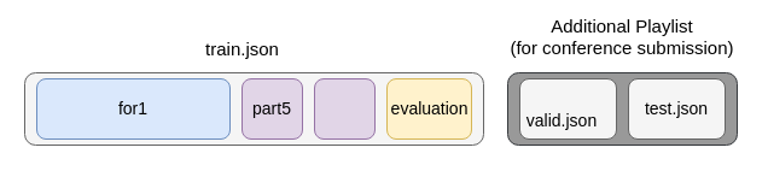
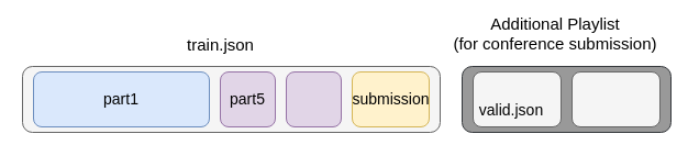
  <mxCell id="0" />
  <mxCell id="1" parent="0" />
  <mxCell id="2" value="" style="rounded=1;whiteSpace=wrap;html=1;fontSize=14;fontStyle=0;fillColor=#f5f5f5;strokeColor=#666666;fontColor=#333333;" parent="1" vertex="1"><mxGeometry x="20" y="60" width="380" height="60" as="geometry" /></mxCell>
  <mxCell id="3" value="" style="rounded=1;whiteSpace=wrap;html=1;strokeColor=#36393d;fontSize=14;fontStyle=0;fillColor=#999999;" parent="1" vertex="1"><mxGeometry x="420" y="60" width="190" height="60" as="geometry" /></mxCell>
  <mxCell id="4" value="train.json" style="text;html=1;strokeColor=none;fillColor=none;align=center;verticalAlign=middle;whiteSpace=wrap;rounded=0;fontSize=15;fontStyle=0" parent="1" vertex="1"><mxGeometry x="127.5" y="30" width="145" height="20" as="geometry" /></mxCell>
  <mxCell id="5" value="" style="rounded=1;whiteSpace=wrap;html=1;fontSize=14;fontStyle=0;fillColor=#fff2cc;strokeColor=#d6b656;" parent="1" vertex="1"><mxGeometry x="320" y="65" width="70" height="50" as="geometry" /></mxCell>
  <mxCell id="6" value="" style="rounded=1;whiteSpace=wrap;html=1;fontSize=14;fontStyle=0;fillColor=#e1d5e7;strokeColor=#9673a6;" parent="1" vertex="1"><mxGeometry x="260" y="65" width="50" height="50" as="geometry" /></mxCell>
  <mxCell id="7" value="" style="rounded=1;whiteSpace=wrap;html=1;fontSize=14;fontStyle=0;fillColor=#e1d5e7;strokeColor=#9673a6;" parent="1" vertex="1"><mxGeometry x="200" y="65" width="50" height="50" as="geometry" /></mxCell>
  <mxCell id="8" value="" style="rounded=1;whiteSpace=wrap;html=1;fontSize=14;fontStyle=0;fillColor=#f5f5f5;strokeColor=#666666;fontColor=#333333;" parent="1" vertex="1"><mxGeometry x="520" y="65" width="80" height="50" as="geometry" /></mxCell>
  <mxCell id="9" value="" style="rounded=1;whiteSpace=wrap;html=1;fontSize=14;fontStyle=0;fillColor=#f5f5f5;strokeColor=#666666;fontColor=#333333;" parent="1" vertex="1"><mxGeometry x="430" y="65" width="80" height="50" as="geometry" /></mxCell>
  <mxCell id="10" value="valid.json" style="text;html=1;strokeColor=none;fillColor=none;align=center;verticalAlign=middle;whiteSpace=wrap;rounded=0;fontSize=14;fontStyle=0" parent="1" vertex="1"><mxGeometry x="445" y="90" width="40" height="20" as="geometry" /></mxCell>
- <mxCell id="11" value="test.json" style="text;html=1;strokeColor=none;fillColor=none;align=center;verticalAlign=middle;whiteSpace=wrap;rounded=0;fontSize=14;fontStyle=0" parent="1" vertex="1"><mxGeometry x="540" y="80" width="40" height="20" as="geometry" /></mxCell>
  <mxCell id="12" value="" style="rounded=1;whiteSpace=wrap;html=1;fontSize=14;fontStyle=0;fillColor=#dae8fc;strokeColor=#6c8ebf;" parent="1" vertex="1"><mxGeometry x="30" y="65" width="160" height="50" as="geometry" /></mxCell>
- <mxCell id="13" value="evaluation" style="text;html=1;strokeColor=none;fillColor=none;align=center;verticalAlign=middle;whiteSpace=wrap;rounded=0;fontSize=14;fontStyle=0" parent="1" vertex="1"><mxGeometry x="327.5" y="80" width="55" height="20" as="geometry" /></mxCell>
- <mxCell id="14" value="for1" style="text;html=1;strokeColor=none;fillColor=none;align=center;verticalAlign=middle;whiteSpace=wrap;rounded=0;fontSize=14;fontStyle=0" parent="1" vertex="1"><mxGeometry x="76.25" y="80" width="67.5" height="20" as="geometry" /></mxCell>
+ <mxCell id="13" value="submission" style="text;html=1;strokeColor=none;fillColor=none;align=center;verticalAlign=middle;whiteSpace=wrap;rounded=0;fontSize=14;fontStyle=0" parent="1" vertex="1"><mxGeometry x="327.5" y="80" width="55" height="20" as="geometry" /></mxCell>
+ <mxCell id="14" value="part1" style="text;html=1;strokeColor=none;fillColor=none;align=center;verticalAlign=middle;whiteSpace=wrap;rounded=0;fontSize=14;fontStyle=0" parent="1" vertex="1"><mxGeometry x="76.25" y="80" width="67.5" height="20" as="geometry" /></mxCell>
  <mxCell id="15" value="part5" style="text;html=1;strokeColor=none;fillColor=none;align=center;verticalAlign=middle;whiteSpace=wrap;rounded=0;fontSize=14;fontStyle=0" parent="1" vertex="1"><mxGeometry x="206.25" y="80" width="37.5" height="20" as="geometry" /></mxCell>
- <mxCell id="16" value="Additional Playlist &lt;br style=&quot;font-size: 15px;&quot;&gt;(for conference submission)" style="text;html=1;strokeColor=none;fillColor=none;align=center;verticalAlign=middle;whiteSpace=wrap;rounded=0;fontSize=15;fontStyle=0" parent="1" vertex="1"><mxGeometry x="416.25" y="20" width="197.5" height="20" as="geometry" /></mxCell>
+ <mxCell id="16" value="Additional Playlist &lt;br style=&quot;font-size: 15px;&quot;&gt;(for conference submission)" style="text;html=1;strokeColor=none;fillColor=none;align=center;verticalAlign=middle;whiteSpace=wrap;rounded=0;fontSize=15;fontStyle=0" parent="1" vertex="1"><mxGeometry x="406.25" y="20" width="197.5" height="20" as="geometry" /></mxCell>
